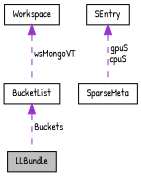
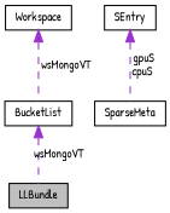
  digraph {
    fontname="Patrick Hand"
    node [color=black fillcolor=white fontname="Patrick Hand" fontsize=10 shape=record style=filled]
    edge [color=darkorchid3 dir=back fontname="Patrick Hand" fontsize=10 labelfontname=Helvetica labelfontsize=10 style=dashed]
    n1 [fillcolor=grey75 fontcolor=black height=0.2 label=LLBundle width=0.4]
    n2 [height=0.2 label=BucketList width=0.4]
    n3 [height=0.2 label=SparseMeta width=0.4]
    n4 [height=0.2 label=SEntry width=0.4]
    n5 [height=0.2 label=Workspace width=0.4]
-   n2 -> n1 [label=" Buckets"]
+   n2 -> n1 [label=" wsMongoVT"]
    n4 -> n3 [label=" gpuS\ncpuS"]
    n5 -> n2 [label=" wsMongoVT"]
  }
